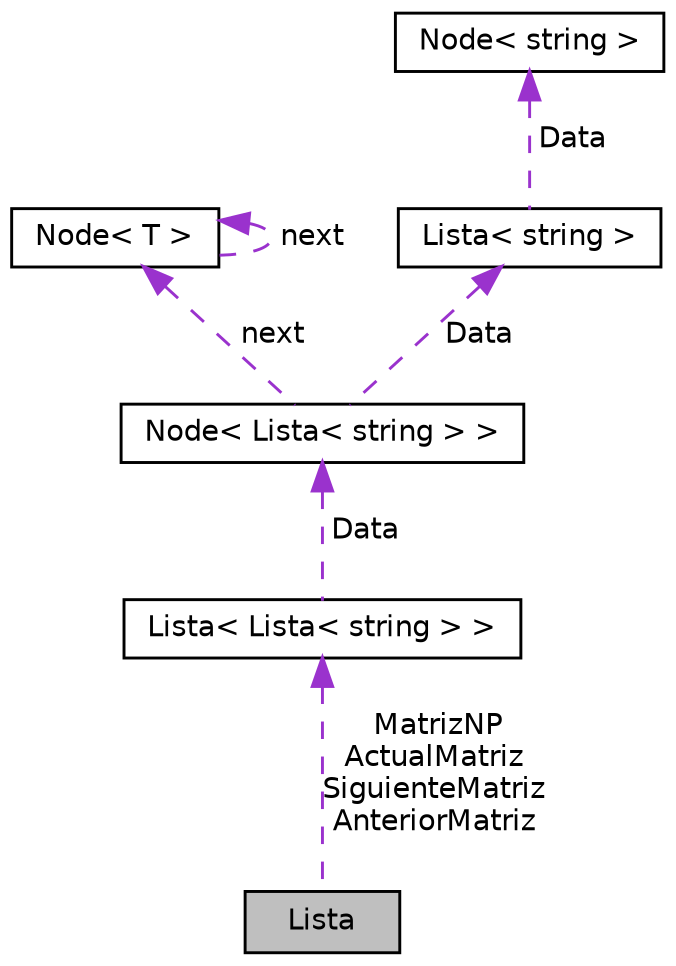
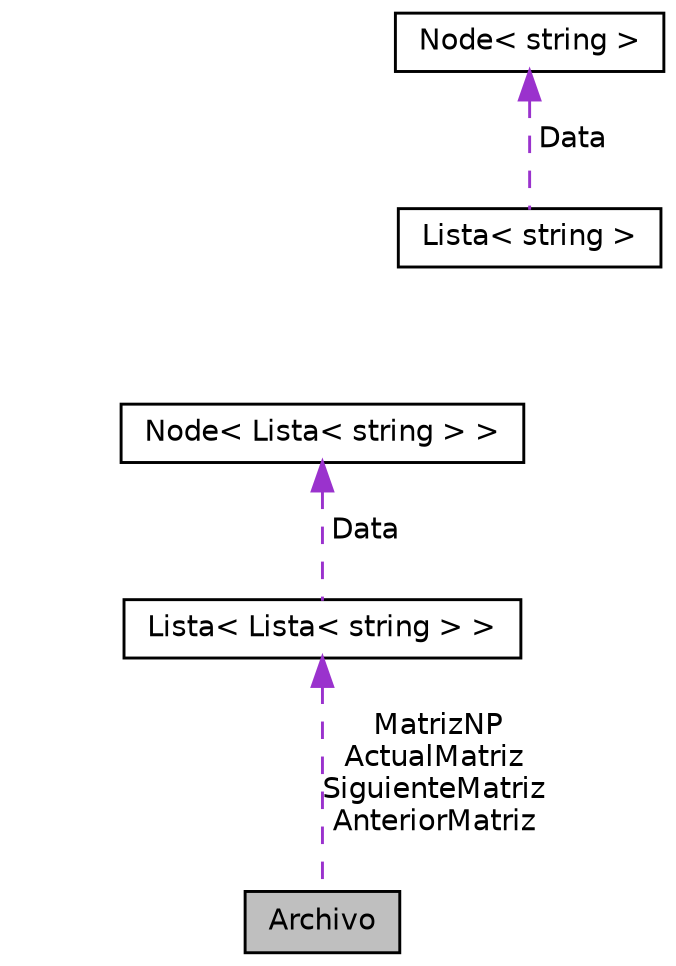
  digraph {
    node [color=black fillcolor=white fontname=Helvetica fontsize=10 shape=record style=filled]
    edge [color=darkorchid3 dir=back fontname=Helvetica fontsize=10 labelfontname=Helvetica labelfontsize=10 style=dashed]
-   n1 [fillcolor=grey75 fontcolor=black height=0.2 label=Lista width=0.4]
+   n1 [fillcolor=grey75 fontcolor=black height=0.2 label=Archivo width=0.4]
    n2 [height=0.2 label="Lista\< Lista\< string \> \>" width=0.4]
    n3 [height=0.2 label="Node\< Lista\< string \> \>" width=0.4]
-   n4 [height=0.2 label="Node\< T \>" width=0.4]
    n5 [height=0.2 label="Node\< string \>" width=0.4]
    n6 [height=0.2 label="Lista\< string \>" width=0.4]
    n2 -> n1 [label=" MatrizNP\nActualMatriz\nSiguienteMatriz\nAnteriorMatriz"]
    n3 -> n2 [label=" Data"]
-   n4 -> n3 [label=" next"]
-   n4 -> n4 [label=" next"]
    n5 -> n6 [label=" Data"]
-   n6 -> n3 [label=" Data"]
  }
